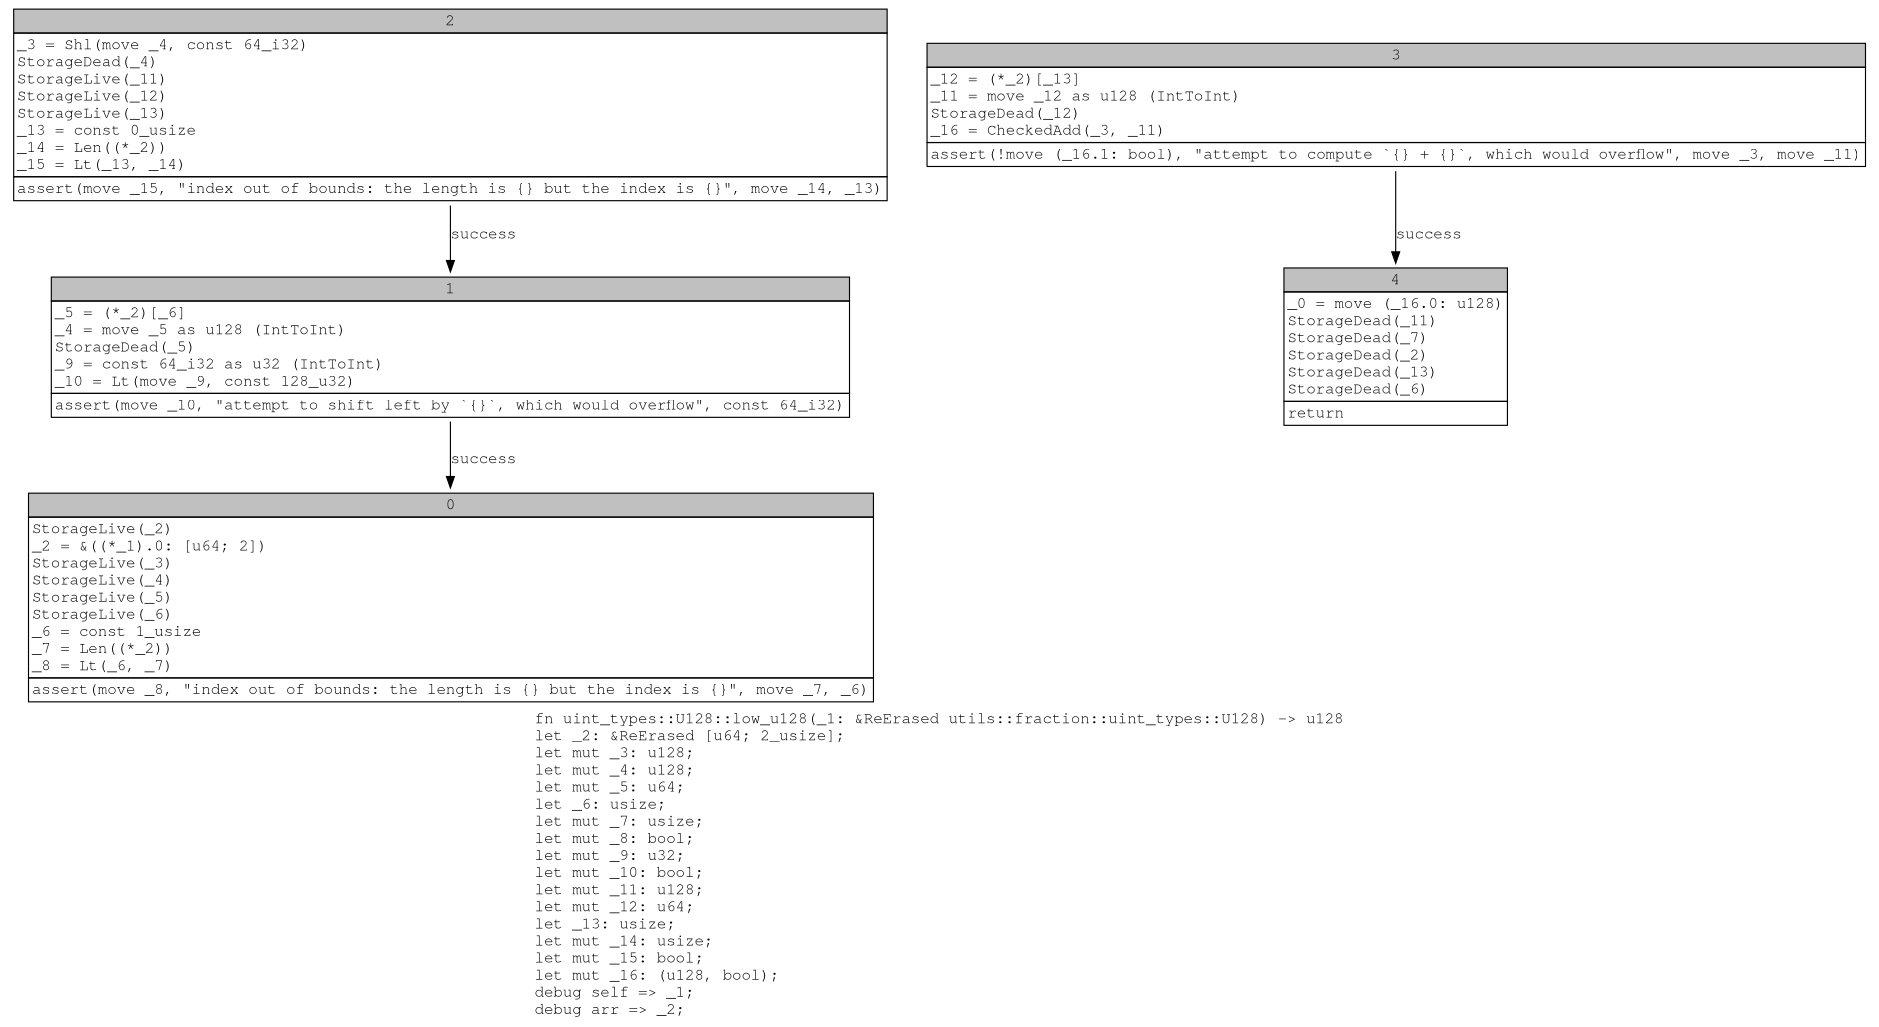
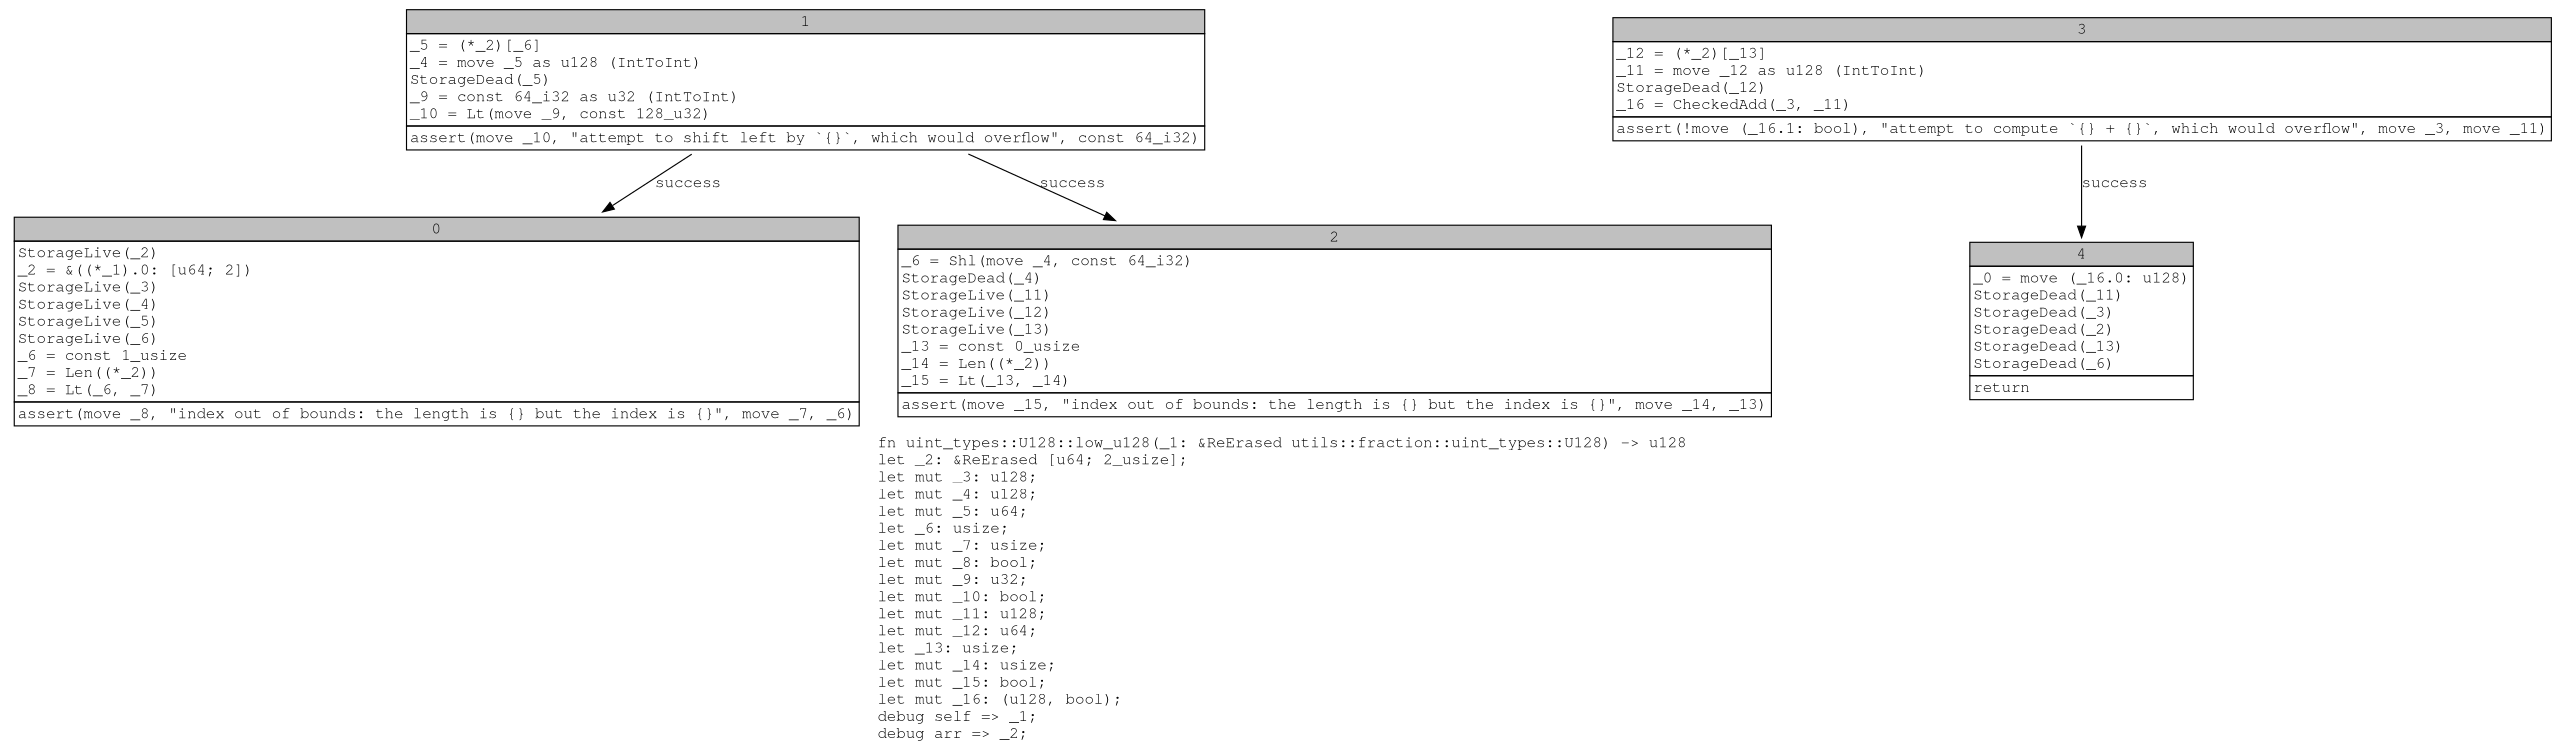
  digraph {
    fontname="Courier, monospace"
    label=<fn uint_types::U128::low_u128(_1: &amp;ReErased utils::fraction::uint_types::U128) -&gt; u128<br align="left"/>let _2: &amp;ReErased [u64; 2_usize];<br align="left"/>let mut _3: u128;<br align="left"/>let mut _4: u128;<br align="left"/>let mut _5: u64;<br align="left"/>let _6: usize;<br align="left"/>let mut _7: usize;<br align="left"/>let mut _8: bool;<br align="left"/>let mut _9: u32;<br align="left"/>let mut _10: bool;<br align="left"/>let mut _11: u128;<br align="left"/>let mut _12: u64;<br align="left"/>let _13: usize;<br align="left"/>let mut _14: usize;<br align="left"/>let mut _15: bool;<br align="left"/>let mut _16: (u128, bool);<br align="left"/>debug self =&gt; _1;<br align="left"/>debug arr =&gt; _2;<br align="left"/>>
    node [fontname="Courier, monospace" shape=none]
    edge [fontname="Courier, monospace"]
    n1 [label=<<table border="0" cellborder="1" cellspacing="0"><tr><td bgcolor="gray" align="center" colspan="1">0</td></tr><tr><td align="left" balign="left">StorageLive(_2)<br/>_2 = &amp;((*_1).0: [u64; 2])<br/>StorageLive(_3)<br/>StorageLive(_4)<br/>StorageLive(_5)<br/>StorageLive(_6)<br/>_6 = const 1_usize<br/>_7 = Len((*_2))<br/>_8 = Lt(_6, _7)<br/></td></tr><tr><td align="left">assert(move _8, &quot;index out of bounds: the length is {} but the index is {}&quot;, move _7, _6)</td></tr></table>>]
    n2 [label=<<table border="0" cellborder="1" cellspacing="0"><tr><td bgcolor="gray" align="center" colspan="1">1</td></tr><tr><td align="left" balign="left">_5 = (*_2)[_6]<br/>_4 = move _5 as u128 (IntToInt)<br/>StorageDead(_5)<br/>_9 = const 64_i32 as u32 (IntToInt)<br/>_10 = Lt(move _9, const 128_u32)<br/></td></tr><tr><td align="left">assert(move _10, &quot;attempt to shift left by `{}`, which would overflow&quot;, const 64_i32)</td></tr></table>>]
-   n3 [label=<<table border="0" cellborder="1" cellspacing="0"><tr><td bgcolor="gray" align="center" colspan="1">2</td></tr><tr><td align="left" balign="left">_3 = Shl(move _4, const 64_i32)<br/>StorageDead(_4)<br/>StorageLive(_11)<br/>StorageLive(_12)<br/>StorageLive(_13)<br/>_13 = const 0_usize<br/>_14 = Len((*_2))<br/>_15 = Lt(_13, _14)<br/></td></tr><tr><td align="left">assert(move _15, &quot;index out of bounds: the length is {} but the index is {}&quot;, move _14, _13)</td></tr></table>>]
+   n3 [label=<<table border="0" cellborder="1" cellspacing="0"><tr><td bgcolor="gray" align="center" colspan="1">2</td></tr><tr><td align="left" balign="left">_6 = Shl(move _4, const 64_i32)<br/>StorageDead(_4)<br/>StorageLive(_11)<br/>StorageLive(_12)<br/>StorageLive(_13)<br/>_13 = const 0_usize<br/>_14 = Len((*_2))<br/>_15 = Lt(_13, _14)<br/></td></tr><tr><td align="left">assert(move _15, &quot;index out of bounds: the length is {} but the index is {}&quot;, move _14, _13)</td></tr></table>>]
    n4 [label=<<table border="0" cellborder="1" cellspacing="0"><tr><td bgcolor="gray" align="center" colspan="1">3</td></tr><tr><td align="left" balign="left">_12 = (*_2)[_13]<br/>_11 = move _12 as u128 (IntToInt)<br/>StorageDead(_12)<br/>_16 = CheckedAdd(_3, _11)<br/></td></tr><tr><td align="left">assert(!move (_16.1: bool), &quot;attempt to compute `{} + {}`, which would overflow&quot;, move _3, move _11)</td></tr></table>>]
-   n5 [label=<<table border="0" cellborder="1" cellspacing="0"><tr><td bgcolor="gray" align="center" colspan="1">4</td></tr><tr><td align="left" balign="left">_0 = move (_16.0: u128)<br/>StorageDead(_11)<br/>StorageDead(_7)<br/>StorageDead(_2)<br/>StorageDead(_13)<br/>StorageDead(_6)<br/></td></tr><tr><td align="left">return</td></tr></table>>]
+   n5 [label=<<table border="0" cellborder="1" cellspacing="0"><tr><td bgcolor="gray" align="center" colspan="1">4</td></tr><tr><td align="left" balign="left">_0 = move (_16.0: u128)<br/>StorageDead(_11)<br/>StorageDead(_3)<br/>StorageDead(_2)<br/>StorageDead(_13)<br/>StorageDead(_6)<br/></td></tr><tr><td align="left">return</td></tr></table>>]
    n2 -> n1 [label=success]
-   n3 -> n2 [label=success]
+   n2 -> n3 [label=success]
    n4 -> n5 [label=success]
  }
